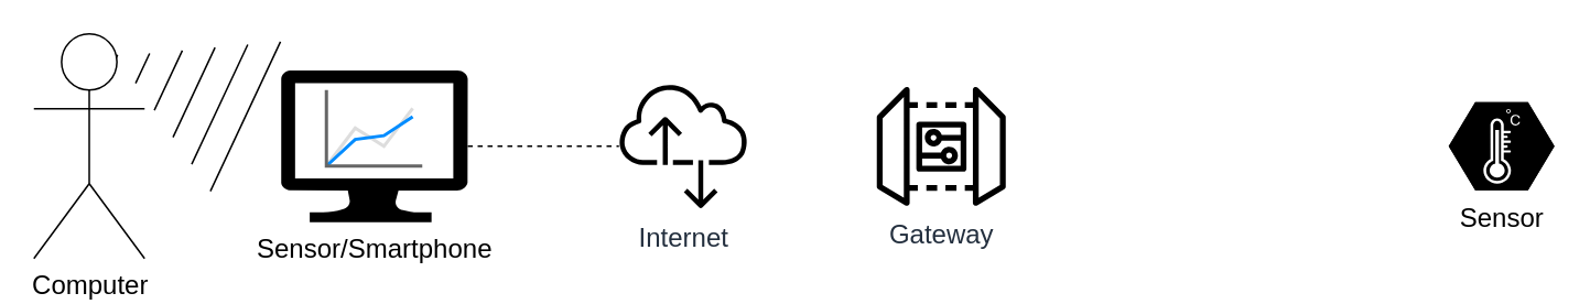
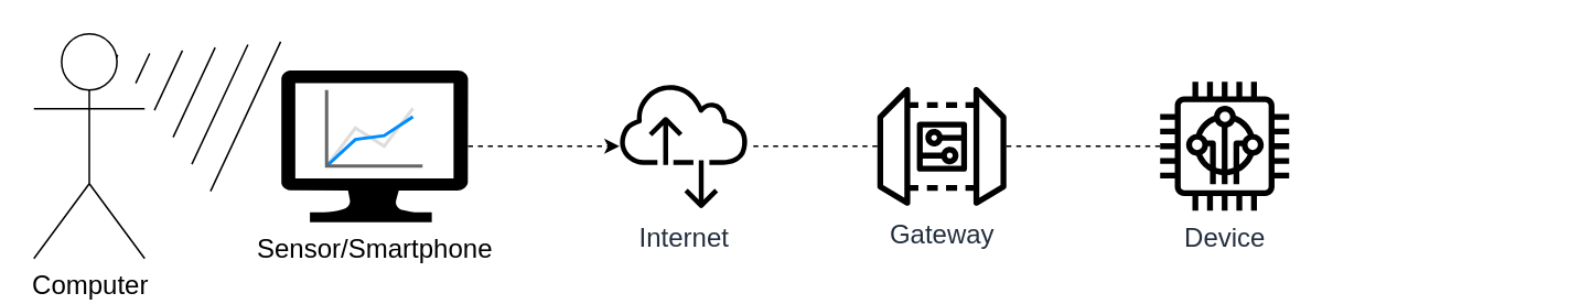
  <mxCell id="0" />
  <mxCell id="1" parent="0" />
  <mxCell id="2" value="&lt;font style=&quot;font-size: 16px;&quot;&gt;Computer&lt;/font&gt;" style="shape=umlActor;verticalLabelPosition=bottom;verticalAlign=top;html=1;outlineConnect=0;" vertex="1" parent="1"><mxGeometry x="20" y="20" width="67" height="136" as="geometry" /></mxCell>
  <mxCell id="3" value="" style="verticalLabelPosition=bottom;shadow=0;dashed=0;align=center;html=1;verticalAlign=top;strokeWidth=1;shape=mxgraph.mockup.graphics.lineChart;strokeColor=none;strokeColor2=#666666;strokeColor3=#008cff;strokeColor4=#dddddd;" vertex="1" parent="1"><mxGeometry x="197" y="54" width="58" height="46" as="geometry" /></mxCell>
  <mxCell id="4" value="&lt;font style=&quot;font-size: 16px;&quot;&gt;Sensor/Smartphone&lt;/font&gt;" style="verticalLabelPosition=bottom;html=1;verticalAlign=top;align=center;strokeColor=none;fillColor=#000000;shape=mxgraph.azure.computer;pointerEvents=1;" vertex="1" parent="1"><mxGeometry x="169.5" y="42" width="113" height="92" as="geometry" /></mxCell>
  <mxCell id="5" value="" style="shape=mxgraph.arrows2.wedgeArrowDashed2;html=1;bendable=0;startWidth=50;stepSize=15;rounded=0;entryX=0.75;entryY=0.1;entryDx=0;entryDy=0;entryPerimeter=0;" edge="1" parent="1" target="2"><mxGeometry width="100" height="100" relative="1" as="geometry"><mxPoint x="148" y="70" as="sourcePoint" /><mxPoint x="73" y="45" as="targetPoint" /></mxGeometry></mxCell>
  <mxCell id="6" value="&lt;font style=&quot;font-size: 16px;&quot;&gt;Internet&lt;/font&gt;" style="sketch=0;outlineConnect=0;fontColor=#232F3E;gradientColor=none;fillColor=#000000;strokeColor=none;dashed=0;verticalLabelPosition=bottom;verticalAlign=top;align=center;html=1;fontSize=12;fontStyle=0;aspect=fixed;pointerEvents=1;shape=mxgraph.aws4.internet_alt2;" vertex="1" parent="1"><mxGeometry x="374" y="49" width="78" height="78" as="geometry" /></mxCell>
- <mxCell id="7" value="" style="endArrow=none;dashed=1;html=1;rounded=0;exitX=1;exitY=0.5;exitDx=0;exitDy=0;exitPerimeter=0;" edge="1" parent="1" source="4" target="6"><mxGeometry width="50" height="50" relative="1" as="geometry"><mxPoint x="284" y="108" as="sourcePoint" /><mxPoint x="334" y="58" as="targetPoint" /></mxGeometry></mxCell>
- <mxCell id="9" value="&lt;font style=&quot;font-size: 16px;&quot;&gt;Sensor&lt;/font&gt;" style="verticalLabelPosition=bottom;sketch=0;html=1;fillColor=#000000;strokeColor=#FFFFFF;verticalAlign=top;align=center;points=[[0,0.5,0],[0.125,0.25,0],[0.25,0,0],[0.5,0,0],[0.75,0,0],[0.875,0.25,0],[1,0.5,0],[0.875,0.75,0],[0.75,1,0],[0.5,1,0],[0.125,0.75,0]];pointerEvents=1;shape=mxgraph.cisco_safe.compositeIcon;bgIcon=mxgraph.cisco_safe.design.blank_device;resIcon=mxgraph.cisco_safe.design.sensor;" vertex="1" parent="1"><mxGeometry x="876" y="61.38" width="64" height="53.25" as="geometry" /></mxCell>
+ <mxCell id="7" value="" style="endArrow=classic;dashed=1;html=1;rounded=0;exitX=1;exitY=0.5;exitDx=0;exitDy=0;exitPerimeter=0;" edge="1" parent="1" source="4" target="6"><mxGeometry width="50" height="50" relative="1" as="geometry"><mxPoint x="284" y="108" as="sourcePoint" /><mxPoint x="334" y="58" as="targetPoint" /></mxGeometry></mxCell>
+ <mxCell id="8" value="" style="endArrow=none;dashed=1;html=1;rounded=0;" edge="1" parent="1" source="11" target="6"><mxGeometry width="50" height="50" relative="1" as="geometry"><mxPoint x="519.712" y="86.787" as="sourcePoint" /><mxPoint x="427" y="150" as="targetPoint" /></mxGeometry></mxCell>
+ <mxCell id="10" value="&lt;font style=&quot;font-size: 16px;&quot;&gt;Device&lt;/font&gt;" style="sketch=0;outlineConnect=0;fontColor=#232F3E;gradientColor=none;fillColor=#000000;strokeColor=none;dashed=0;verticalLabelPosition=bottom;verticalAlign=top;align=center;html=1;fontSize=12;fontStyle=0;aspect=fixed;pointerEvents=1;shape=mxgraph.aws4.iot_thing_freertos_device;" vertex="1" parent="1"><mxGeometry x="701" y="49" width="78" height="78" as="geometry" /></mxCell>
  <mxCell id="11" value="&lt;font style=&quot;font-size: 16px;&quot;&gt;Gateway&lt;/font&gt;" style="sketch=0;outlineConnect=0;fontColor=#232F3E;gradientColor=none;fillColor=#000000;strokeColor=none;dashed=0;verticalLabelPosition=bottom;verticalAlign=top;align=center;html=1;fontSize=12;fontStyle=0;aspect=fixed;pointerEvents=1;shape=mxgraph.aws4.iot_device_gateway;" vertex="1" parent="1"><mxGeometry x="530" y="51.5" width="78" height="73" as="geometry" /></mxCell>
+ <mxCell id="12" value="" style="endArrow=none;dashed=1;html=1;rounded=0;" edge="1" parent="1" source="10" target="11"><mxGeometry width="50" height="50" relative="1" as="geometry"><mxPoint x="753" y="86" as="sourcePoint" /><mxPoint x="875" y="88.008" as="targetPoint" /></mxGeometry></mxCell>
